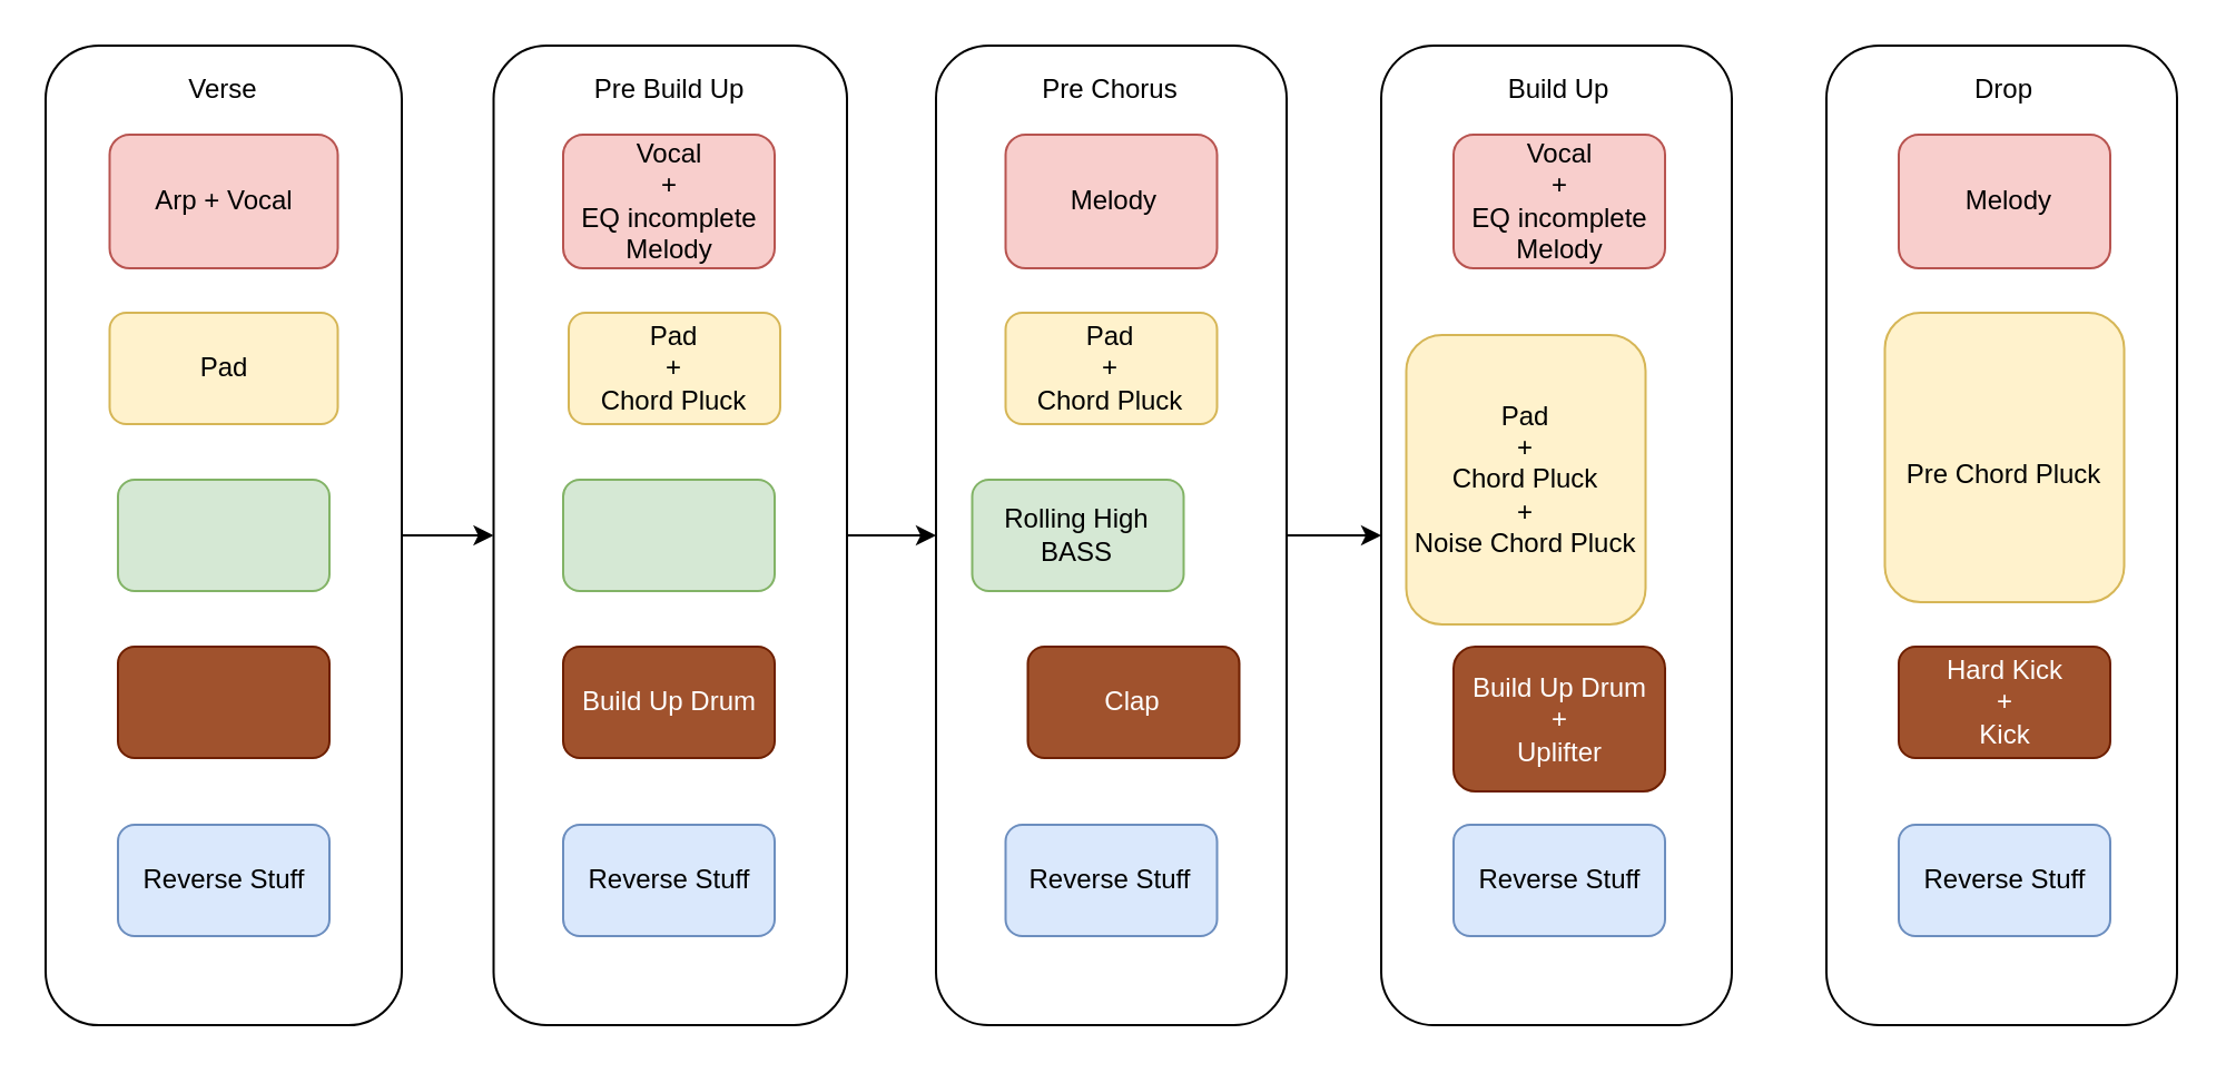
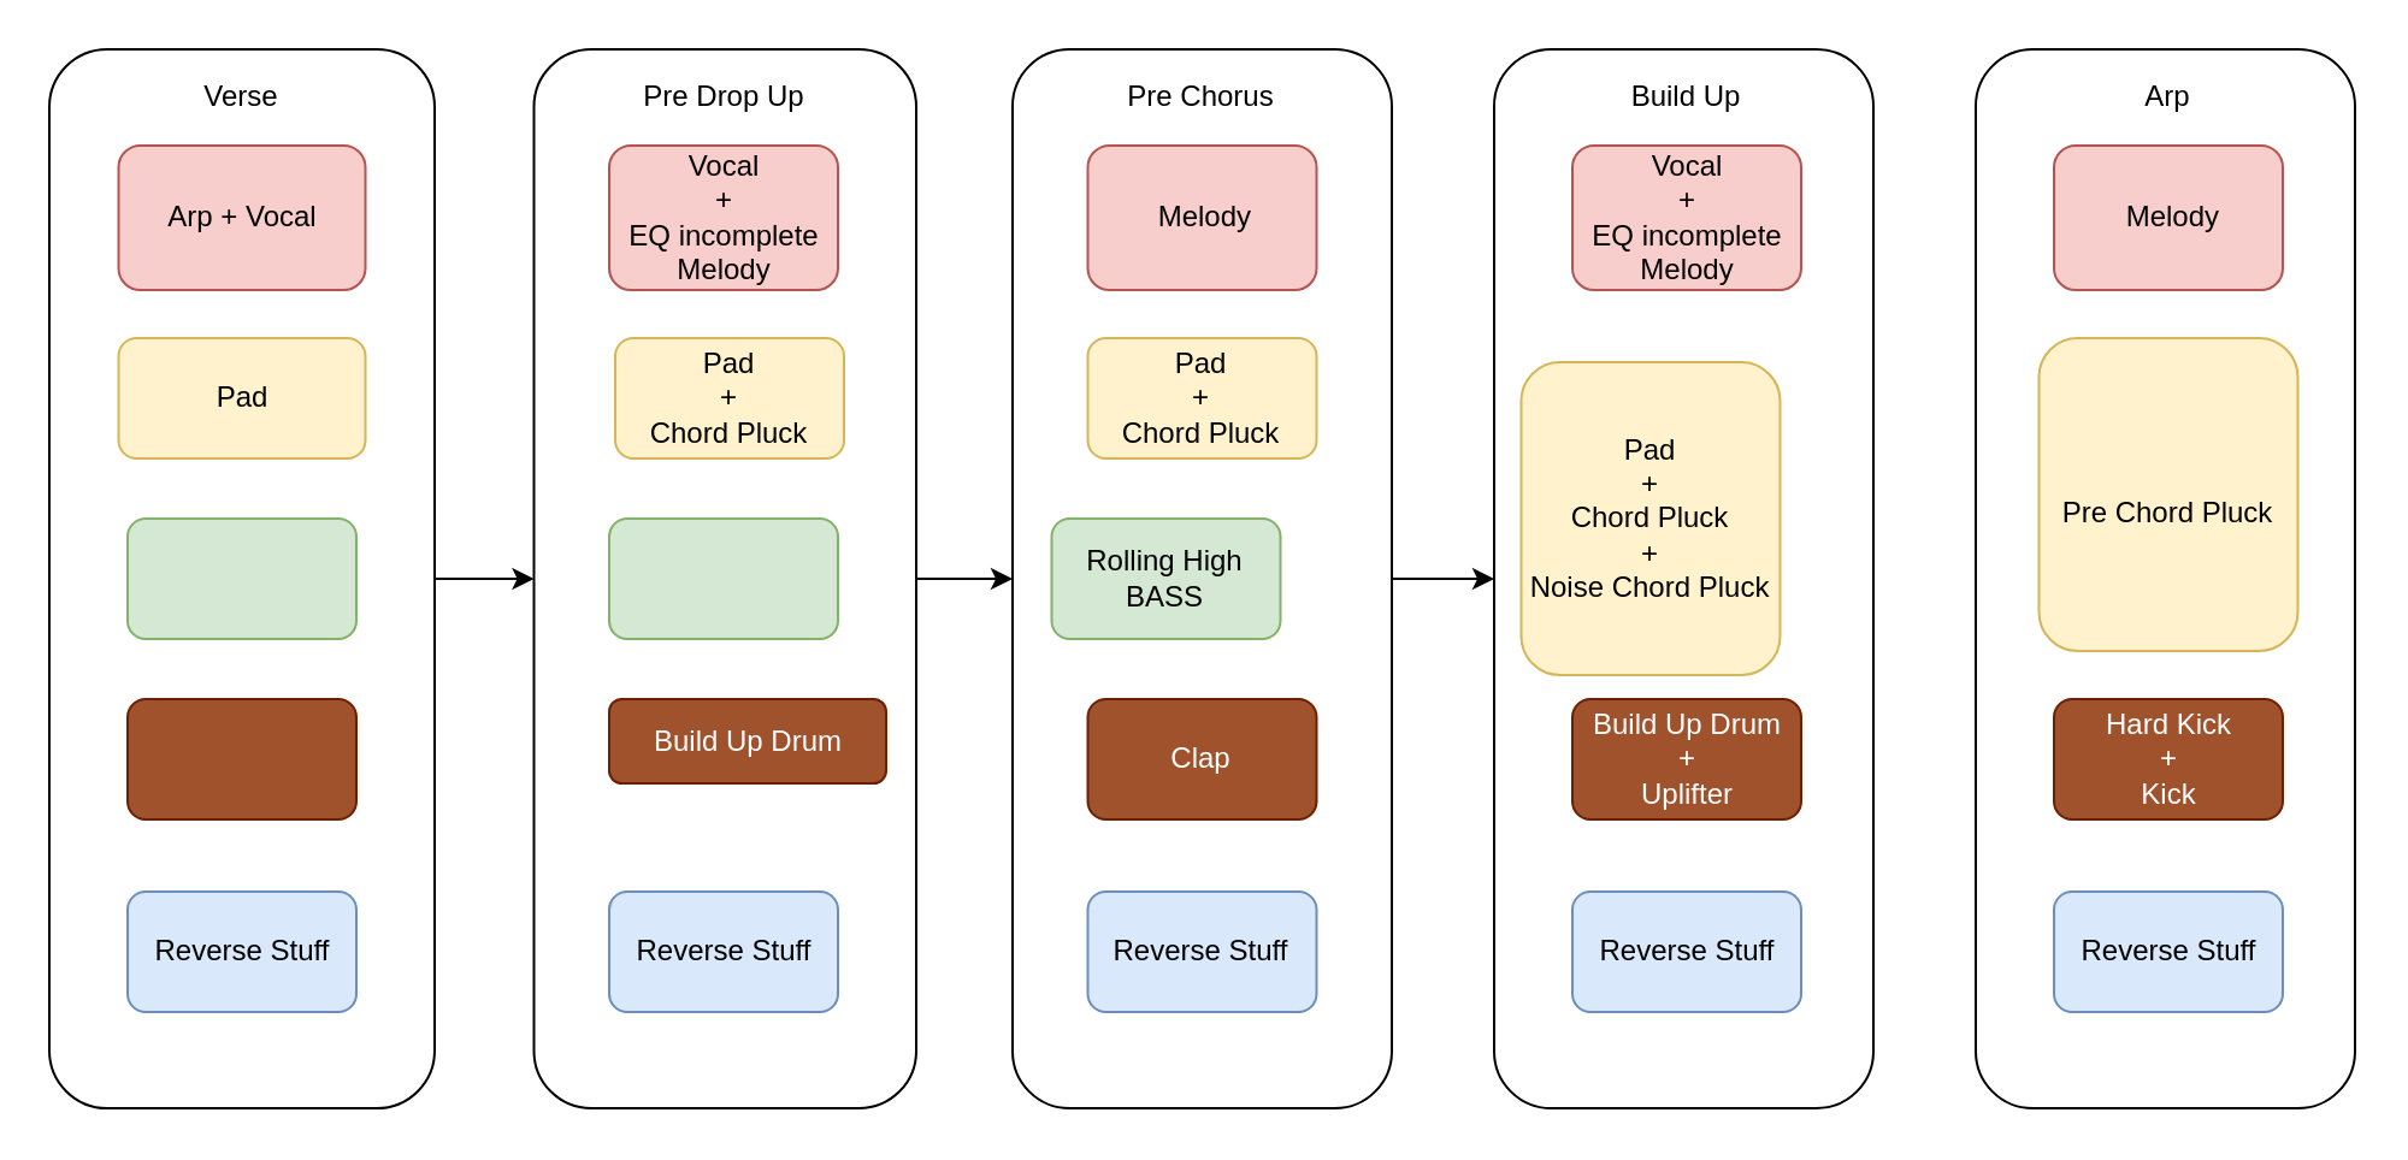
  <mxCell id="0" />
  <mxCell id="1" parent="0" />
  <mxCell id="2" style="edgeStyle=orthogonalEdgeStyle;rounded=0;orthogonalLoop=1;jettySize=auto;html=1;exitX=1;exitY=0.5;exitDx=0;exitDy=0;" parent="1" source="3" target="5" edge="1"><mxGeometry relative="1" as="geometry" /></mxCell>
  <mxCell id="3" value="" style="rounded=1;whiteSpace=wrap;html=1;" parent="1" vertex="1"><mxGeometry x="20" y="20" width="160" height="440" as="geometry" /></mxCell>
  <mxCell id="4" style="edgeStyle=orthogonalEdgeStyle;rounded=0;orthogonalLoop=1;jettySize=auto;html=1;entryX=0;entryY=0.5;entryDx=0;entryDy=0;" parent="1" source="5" target="14" edge="1"><mxGeometry relative="1" as="geometry" /></mxCell>
  <mxCell id="5" value="" style="rounded=1;whiteSpace=wrap;html=1;" parent="1" vertex="1"><mxGeometry x="221.25" y="20" width="158.75" height="440" as="geometry" /></mxCell>
  <mxCell id="6" value="Arp + Vocal" style="rounded=1;whiteSpace=wrap;html=1;fillColor=#f8cecc;strokeColor=#b85450;" parent="1" vertex="1"><mxGeometry x="48.75" y="60" width="102.5" height="60" as="geometry" /></mxCell>
  <mxCell id="7" value="Pad" style="rounded=1;whiteSpace=wrap;html=1;fillColor=#fff2cc;strokeColor=#d6b656;" parent="1" vertex="1"><mxGeometry x="48.75" y="140" width="102.5" height="50" as="geometry" /></mxCell>
  <mxCell id="8" value="Verse" style="text;html=1;strokeColor=none;fillColor=none;align=center;verticalAlign=middle;whiteSpace=wrap;rounded=0;" parent="1" vertex="1"><mxGeometry x="80" y="30" width="40" height="20" as="geometry" /></mxCell>
- <mxCell id="9" value="Pre Build Up" style="text;html=1;strokeColor=none;fillColor=none;align=center;verticalAlign=middle;whiteSpace=wrap;rounded=0;" parent="1" vertex="1"><mxGeometry x="252.5" y="25" width="95" height="30" as="geometry" /></mxCell>
+ <mxCell id="9" value="Pre Drop Up" style="text;html=1;strokeColor=none;fillColor=none;align=center;verticalAlign=middle;whiteSpace=wrap;rounded=0;" parent="1" vertex="1"><mxGeometry x="252.5" y="25" width="95" height="30" as="geometry" /></mxCell>
  <mxCell id="10" value="Vocal &lt;br&gt;+ &lt;br&gt;EQ incomplete Melody" style="rounded=1;whiteSpace=wrap;html=1;fillColor=#f8cecc;strokeColor=#b85450;" parent="1" vertex="1"><mxGeometry x="252.5" y="60" width="95" height="60" as="geometry" /></mxCell>
  <mxCell id="11" value="Pad &lt;br&gt;+ &lt;br&gt;Chord Pluck" style="rounded=1;whiteSpace=wrap;html=1;fillColor=#fff2cc;strokeColor=#d6b656;" parent="1" vertex="1"><mxGeometry x="255" y="140" width="95" height="50" as="geometry" /></mxCell>
- <mxCell id="12" value="Build Up Drum" style="rounded=1;whiteSpace=wrap;html=1;fillColor=#a0522d;strokeColor=#6D1F00;fontColor=#ffffff;" parent="1" vertex="1"><mxGeometry x="252.5" y="290" width="95" height="50" as="geometry" /></mxCell>
+ <mxCell id="12" value="Build Up Drum" style="rounded=1;whiteSpace=wrap;html=1;fillColor=#a0522d;strokeColor=#6D1F00;fontColor=#ffffff;" parent="1" vertex="1"><mxGeometry x="252.5" y="290" width="115" height="35" as="geometry" /></mxCell>
  <mxCell id="13" style="edgeStyle=orthogonalEdgeStyle;rounded=0;orthogonalLoop=1;jettySize=auto;html=1;" parent="1" source="14" target="26" edge="1"><mxGeometry relative="1" as="geometry" /></mxCell>
  <mxCell id="14" value="" style="rounded=1;whiteSpace=wrap;html=1;" parent="1" vertex="1"><mxGeometry x="420" y="20" width="157.5" height="440" as="geometry" /></mxCell>
  <mxCell id="15" value="Pre Chorus" style="text;html=1;strokeColor=none;fillColor=none;align=center;verticalAlign=middle;whiteSpace=wrap;rounded=0;" parent="1" vertex="1"><mxGeometry x="463.25" y="30" width="71" height="20" as="geometry" /></mxCell>
  <mxCell id="16" value="&amp;nbsp;Melody" style="rounded=1;whiteSpace=wrap;html=1;fillColor=#f8cecc;strokeColor=#b85450;" parent="1" vertex="1"><mxGeometry x="451.25" y="60" width="95" height="60" as="geometry" /></mxCell>
  <mxCell id="17" value="Pad &lt;br&gt;+ &lt;br&gt;Chord Pluck" style="rounded=1;whiteSpace=wrap;html=1;fillColor=#fff2cc;strokeColor=#d6b656;" parent="1" vertex="1"><mxGeometry x="451.25" y="140" width="95" height="50" as="geometry" /></mxCell>
  <mxCell id="18" value="Rolling High BASS" style="rounded=1;whiteSpace=wrap;html=1;fillColor=#d5e8d4;strokeColor=#82b366;" parent="1" vertex="1"><mxGeometry x="436.25" y="215" width="95" height="50" as="geometry" /></mxCell>
  <mxCell id="19" value="" style="rounded=1;whiteSpace=wrap;html=1;fillColor=#d5e8d4;strokeColor=#82b366;" parent="1" vertex="1"><mxGeometry x="252.5" y="215" width="95" height="50" as="geometry" /></mxCell>
  <mxCell id="20" value="" style="rounded=1;whiteSpace=wrap;html=1;fillColor=#d5e8d4;strokeColor=#82b366;" parent="1" vertex="1"><mxGeometry x="52.5" y="215" width="95" height="50" as="geometry" /></mxCell>
  <mxCell id="21" value="Reverse Stuff" style="rounded=1;whiteSpace=wrap;html=1;fillColor=#dae8fc;strokeColor=#6c8ebf;" parent="1" vertex="1"><mxGeometry x="252.5" y="370" width="95" height="50" as="geometry" /></mxCell>
  <mxCell id="22" value="Reverse Stuff" style="rounded=1;whiteSpace=wrap;html=1;fillColor=#dae8fc;strokeColor=#6c8ebf;" parent="1" vertex="1"><mxGeometry x="52.5" y="370" width="95" height="50" as="geometry" /></mxCell>
- <mxCell id="23" value="Clap" style="rounded=1;whiteSpace=wrap;html=1;fillColor=#a0522d;strokeColor=#6D1F00;fontColor=#ffffff;" parent="1" vertex="1"><mxGeometry x="461.25" y="290" width="95" height="50" as="geometry" /></mxCell>
+ <mxCell id="23" value="Clap" style="rounded=1;whiteSpace=wrap;html=1;fillColor=#a0522d;strokeColor=#6D1F00;fontColor=#ffffff;" parent="1" vertex="1"><mxGeometry x="451.25" y="290" width="95" height="50" as="geometry" /></mxCell>
  <mxCell id="24" value="Reverse Stuff" style="rounded=1;whiteSpace=wrap;html=1;fillColor=#dae8fc;strokeColor=#6c8ebf;" parent="1" vertex="1"><mxGeometry x="451.25" y="370" width="95" height="50" as="geometry" /></mxCell>
  <mxCell id="25" value="" style="rounded=1;whiteSpace=wrap;html=1;fillColor=#a0522d;strokeColor=#6D1F00;fontColor=#ffffff;" parent="1" vertex="1"><mxGeometry x="52.5" y="290" width="95" height="50" as="geometry" /></mxCell>
  <mxCell id="26" value="" style="rounded=1;whiteSpace=wrap;html=1;" parent="1" vertex="1"><mxGeometry x="620" y="20" width="157.5" height="440" as="geometry" /></mxCell>
  <mxCell id="27" value="Build Up" style="text;html=1;strokeColor=none;fillColor=none;align=center;verticalAlign=middle;whiteSpace=wrap;rounded=0;" parent="1" vertex="1"><mxGeometry x="650" y="30" width="100" height="20" as="geometry" /></mxCell>
  <mxCell id="28" value="Pad &lt;br&gt;+ &lt;br&gt;Chord Pluck&lt;br&gt;+&lt;br&gt;Noise Chord Pluck" style="rounded=1;whiteSpace=wrap;html=1;fillColor=#fff2cc;strokeColor=#d6b656;" parent="1" vertex="1"><mxGeometry x="631.25" y="150" width="107.5" height="130" as="geometry" /></mxCell>
- <mxCell id="29" value="Build Up Drum&lt;br&gt;+&lt;br&gt;Uplifter" style="rounded=1;whiteSpace=wrap;html=1;fillColor=#a0522d;strokeColor=#6D1F00;fontColor=#ffffff;" parent="1" vertex="1"><mxGeometry x="652.5" y="290" width="95" height="65" as="geometry" /></mxCell>
+ <mxCell id="29" value="Build Up Drum&lt;br&gt;+&lt;br&gt;Uplifter" style="rounded=1;whiteSpace=wrap;html=1;fillColor=#a0522d;strokeColor=#6D1F00;fontColor=#ffffff;" parent="1" vertex="1"><mxGeometry x="652.5" y="290" width="95" height="50" as="geometry" /></mxCell>
  <mxCell id="30" value="Reverse Stuff" style="rounded=1;whiteSpace=wrap;html=1;fillColor=#dae8fc;strokeColor=#6c8ebf;" parent="1" vertex="1"><mxGeometry x="652.5" y="370" width="95" height="50" as="geometry" /></mxCell>
  <mxCell id="31" value="Vocal &lt;br&gt;+ &lt;br&gt;EQ incomplete Melody" style="rounded=1;whiteSpace=wrap;html=1;fillColor=#f8cecc;strokeColor=#b85450;" parent="1" vertex="1"><mxGeometry x="652.5" y="60" width="95" height="60" as="geometry" /></mxCell>
  <mxCell id="32" value="" style="rounded=1;whiteSpace=wrap;html=1;" parent="1" vertex="1"><mxGeometry x="820" y="20" width="157.5" height="440" as="geometry" /></mxCell>
- <mxCell id="33" value="Drop" style="text;html=1;strokeColor=none;fillColor=none;align=center;verticalAlign=middle;whiteSpace=wrap;rounded=0;" parent="1" vertex="1"><mxGeometry x="850" y="30" width="100" height="20" as="geometry" /></mxCell>
+ <mxCell id="33" value="Arp" style="text;html=1;strokeColor=none;fillColor=none;align=center;verticalAlign=middle;whiteSpace=wrap;rounded=0;" parent="1" vertex="1"><mxGeometry x="850" y="30" width="100" height="20" as="geometry" /></mxCell>
  <mxCell id="34" value="&lt;br&gt;Pre Chord Pluck" style="rounded=1;whiteSpace=wrap;html=1;fillColor=#fff2cc;strokeColor=#d6b656;" parent="1" vertex="1"><mxGeometry x="846.25" y="140" width="107.5" height="130" as="geometry" /></mxCell>
  <mxCell id="35" value="Hard Kick&lt;br&gt;+&lt;br&gt;Kick" style="rounded=1;whiteSpace=wrap;html=1;fillColor=#a0522d;strokeColor=#6D1F00;fontColor=#ffffff;" parent="1" vertex="1"><mxGeometry x="852.5" y="290" width="95" height="50" as="geometry" /></mxCell>
  <mxCell id="36" value="Reverse Stuff" style="rounded=1;whiteSpace=wrap;html=1;fillColor=#dae8fc;strokeColor=#6c8ebf;" parent="1" vertex="1"><mxGeometry x="852.5" y="370" width="95" height="50" as="geometry" /></mxCell>
  <mxCell id="37" value="&amp;nbsp;Melody" style="rounded=1;whiteSpace=wrap;html=1;fillColor=#f8cecc;strokeColor=#b85450;" parent="1" vertex="1"><mxGeometry x="852.5" y="60" width="95" height="60" as="geometry" /></mxCell>
